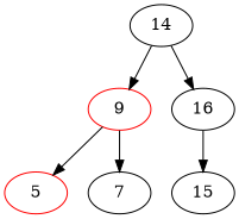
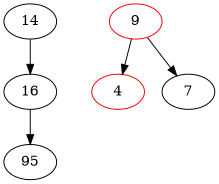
  digraph {
    node [color=black]
    n1 [label=14]
    n2 [color=red label=9]
    n3 [label=16]
-   n4 [color=red label=5]
+   n4 [color=red label=4]
    n5 [label=7]
-   n6 [label=15]
-   n1 -> n2
+   n6 [label=95]
    n1 -> n3
    n2 -> n4
    n2 -> n5
    n3 -> n6
  }
